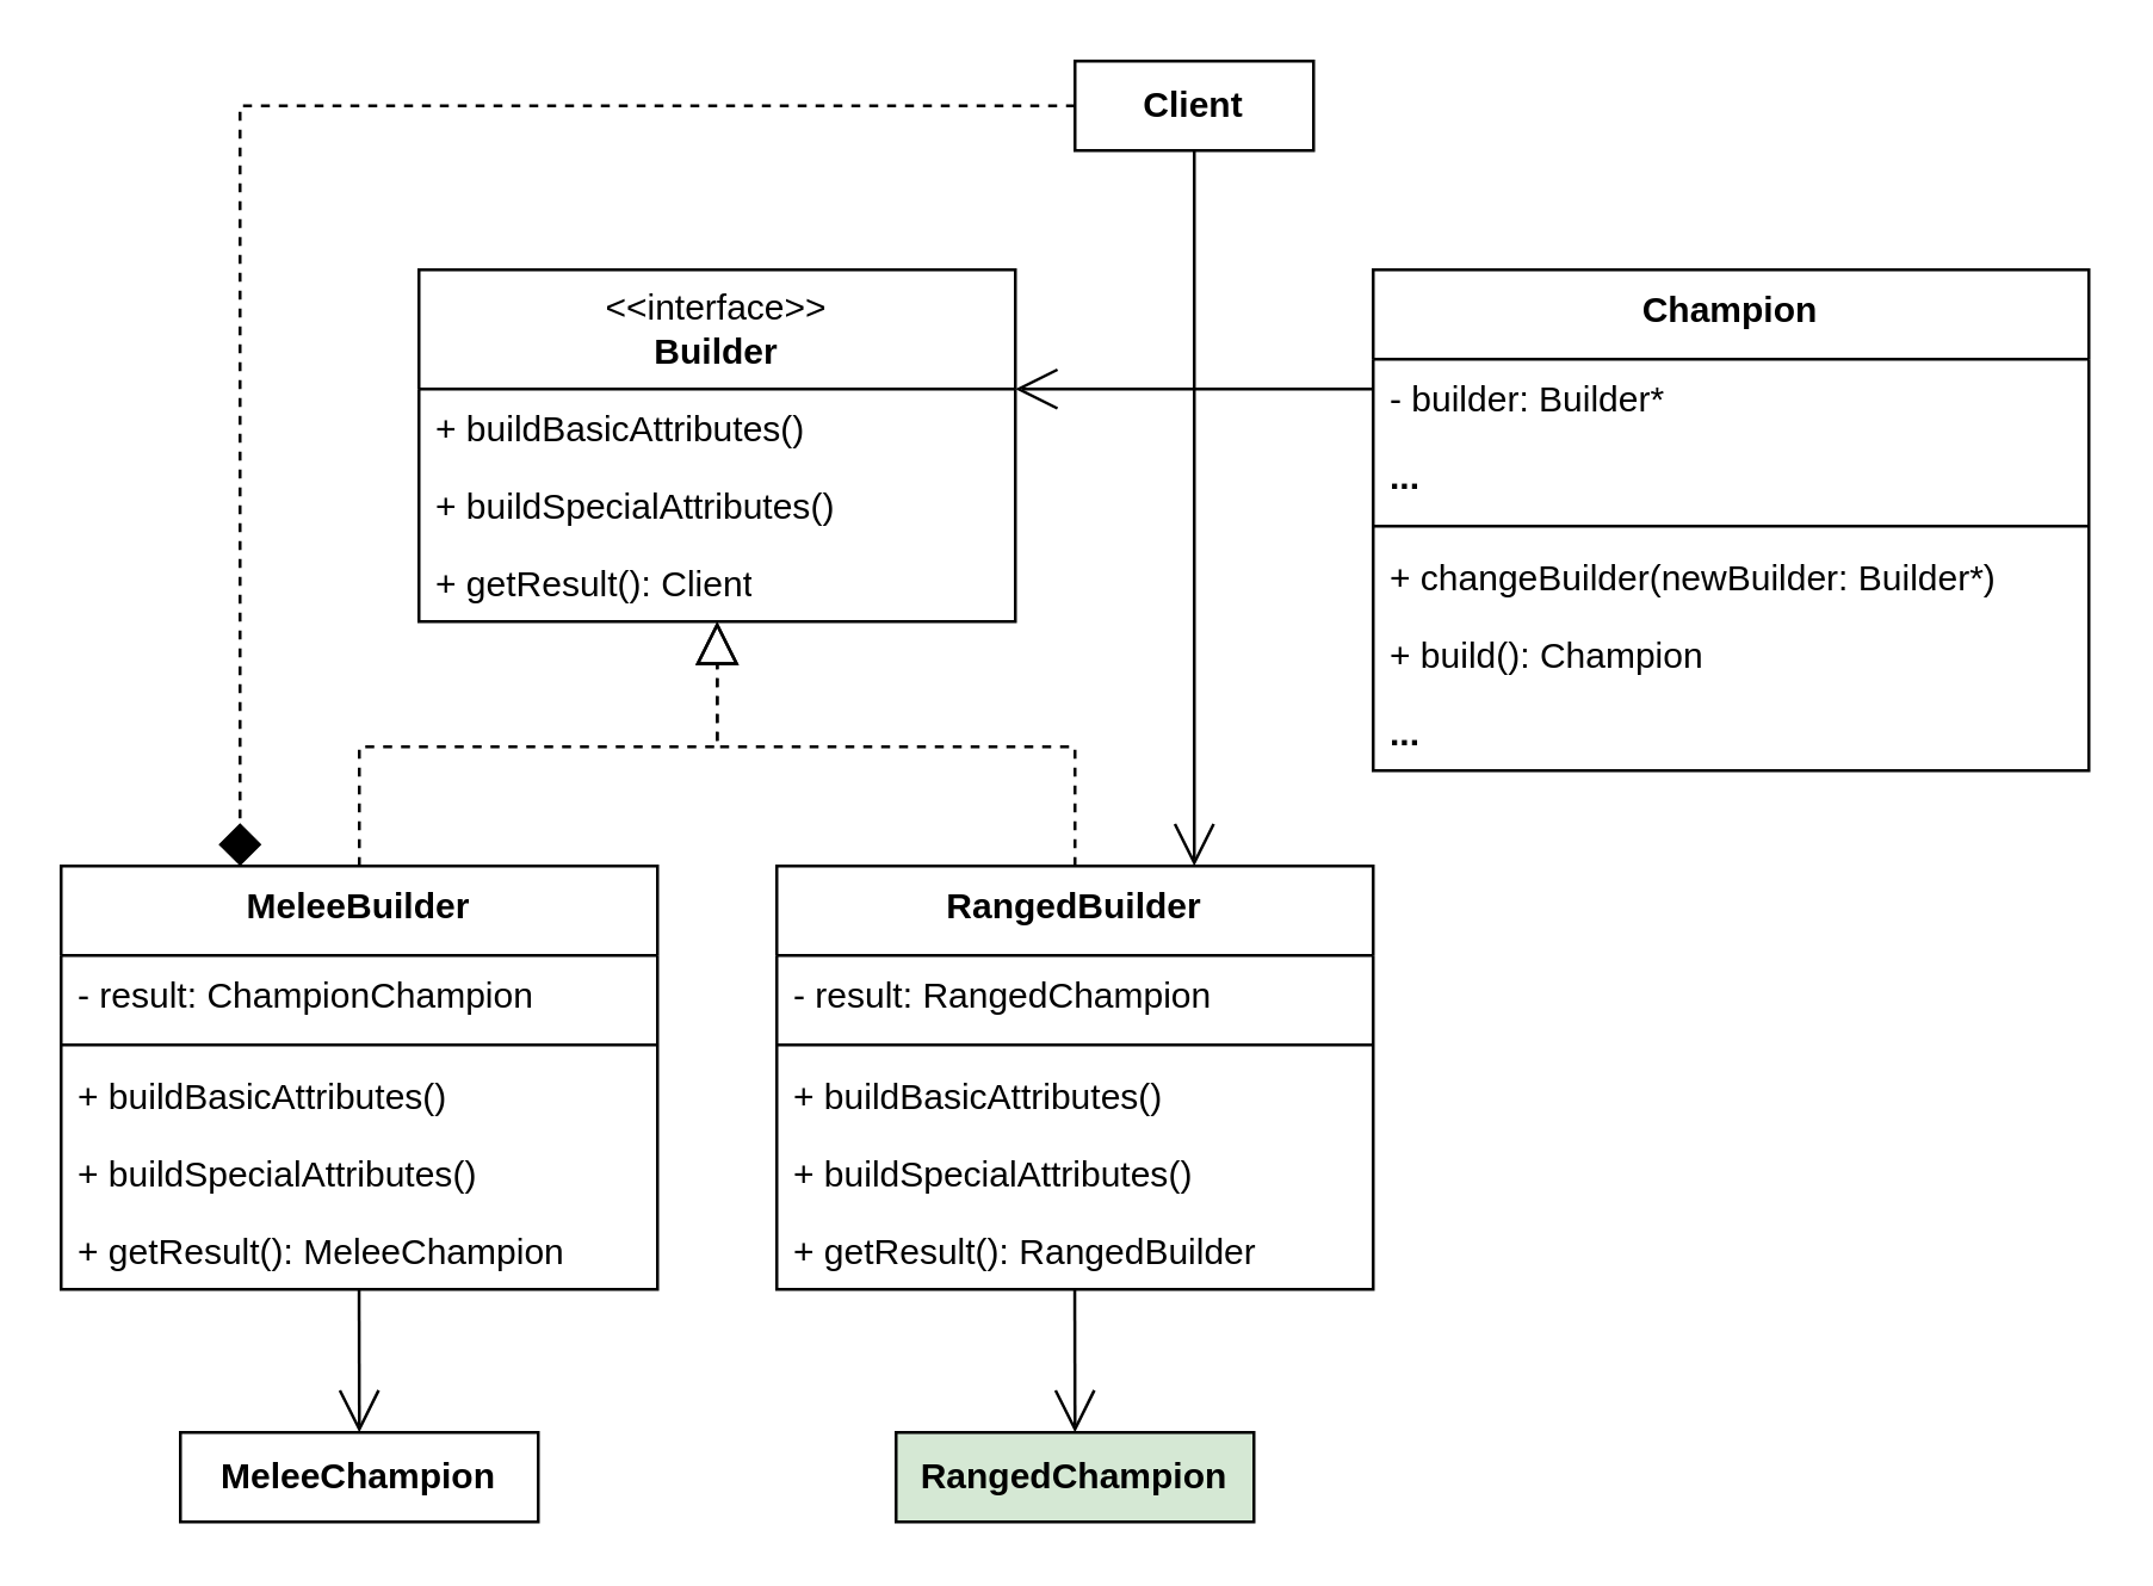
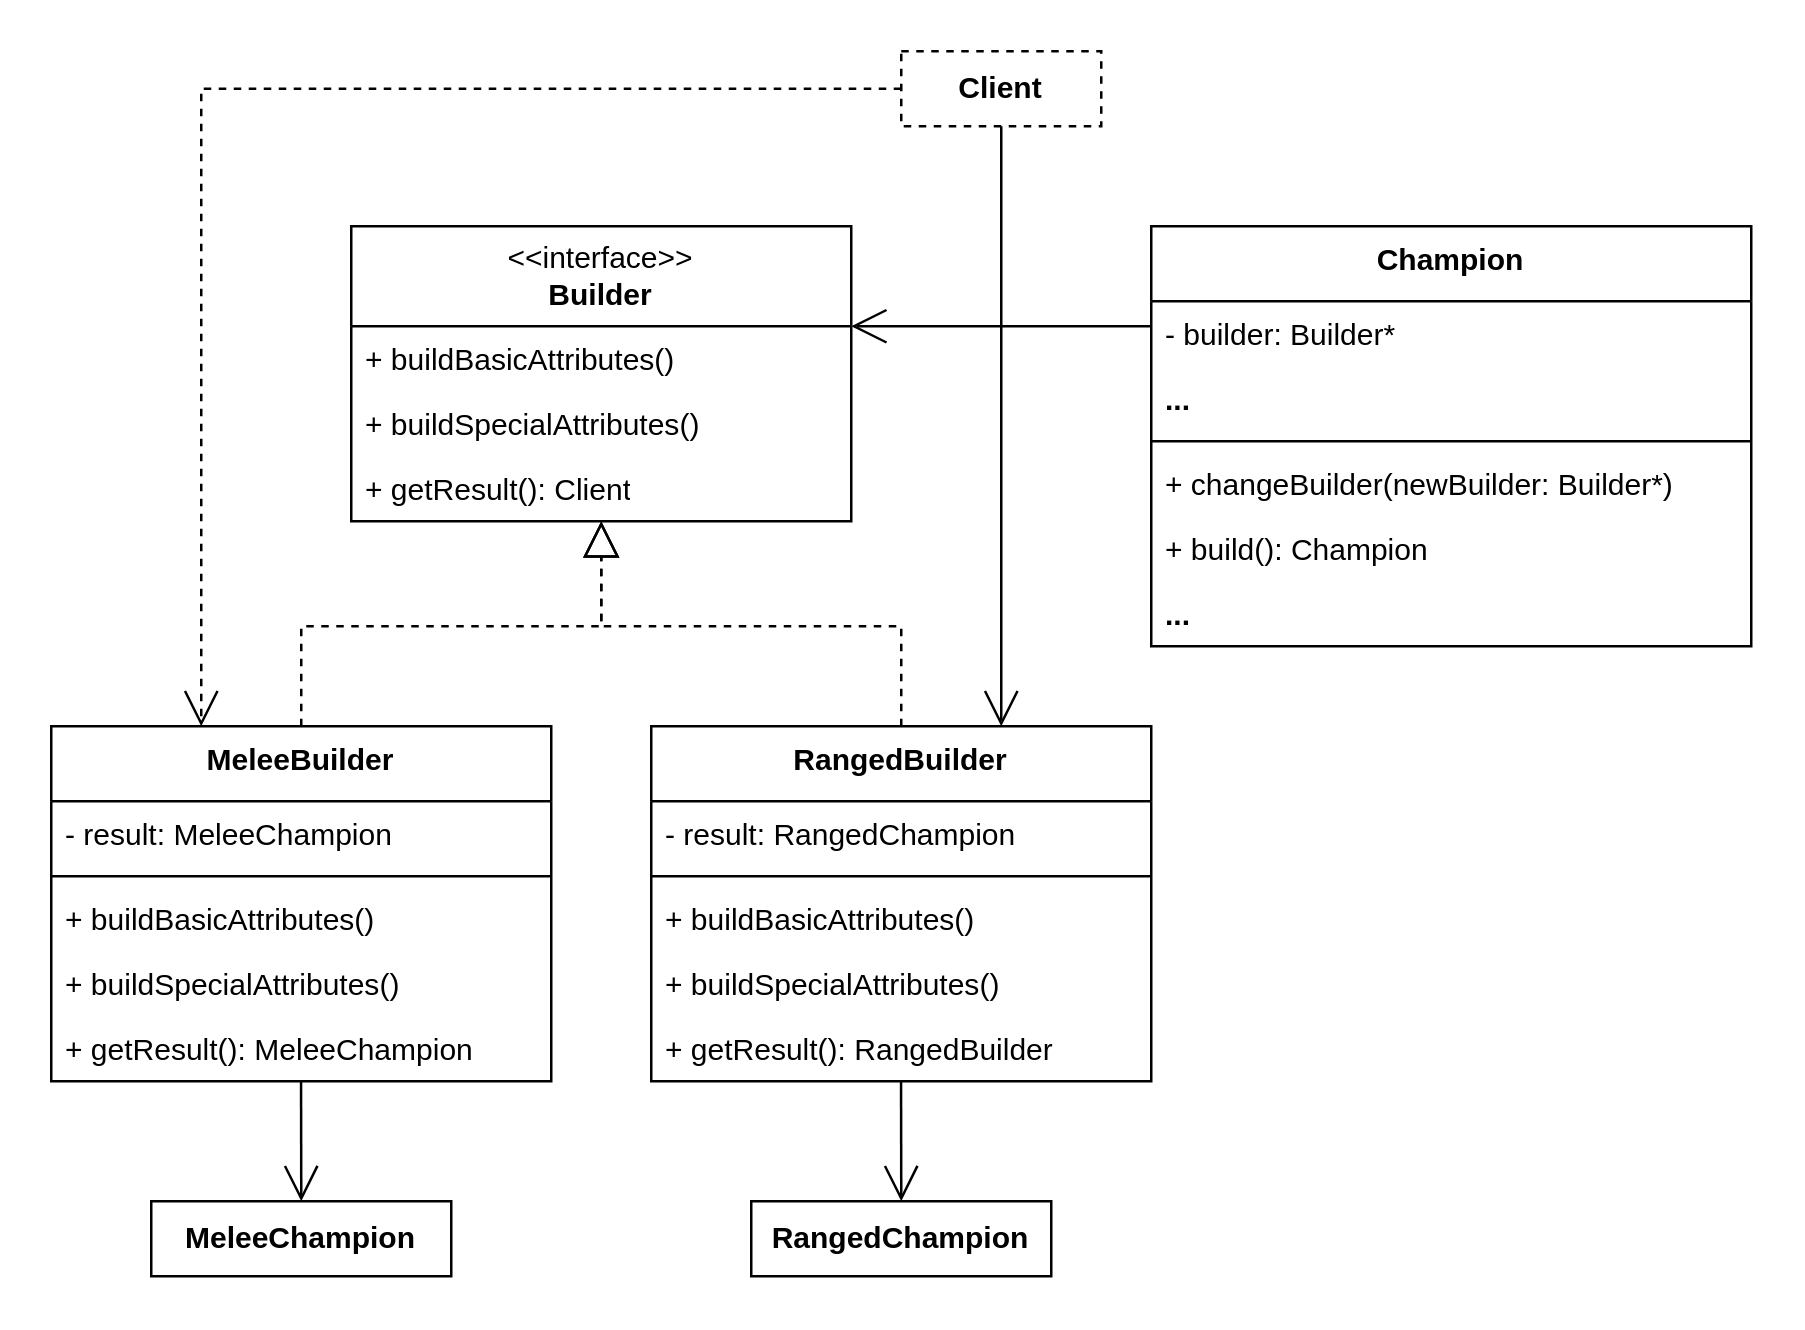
  <mxCell id="0" />
  <mxCell id="1" parent="0" />
  <mxCell id="2" value="&amp;lt;&amp;lt;interface&amp;gt;&amp;gt;&lt;br style=&quot;border-color: var(--border-color);&quot;&gt;&lt;b style=&quot;border-color: var(--border-color);&quot;&gt;Builder&lt;/b&gt;" style="swimlane;fontStyle=0;childLayout=stackLayout;horizontal=1;startSize=40;fillColor=none;horizontalStack=0;resizeParent=1;resizeParentMax=0;resizeLast=0;collapsible=1;marginBottom=0;whiteSpace=wrap;html=1;" vertex="1" parent="1"><mxGeometry x="140" y="90" width="200" height="118" as="geometry" /></mxCell>
  <mxCell id="3" value="+&amp;nbsp;buildBasicAttributes(&lt;span style=&quot;background-color: initial;&quot;&gt;)&lt;/span&gt;" style="text;strokeColor=none;fillColor=none;align=left;verticalAlign=top;spacingLeft=4;spacingRight=4;overflow=hidden;rotatable=0;points=[[0,0.5],[1,0.5]];portConstraint=eastwest;whiteSpace=wrap;html=1;" vertex="1" parent="2"><mxGeometry y="40" width="200" height="26" as="geometry" /></mxCell>
  <mxCell id="4" value="+&amp;nbsp;buildSpecialAttributes&lt;span style=&quot;background-color: initial;&quot;&gt;(&lt;/span&gt;&lt;span style=&quot;background-color: initial;&quot;&gt;)&lt;/span&gt;" style="text;strokeColor=none;fillColor=none;align=left;verticalAlign=top;spacingLeft=4;spacingRight=4;overflow=hidden;rotatable=0;points=[[0,0.5],[1,0.5]];portConstraint=eastwest;whiteSpace=wrap;html=1;" vertex="1" parent="2"><mxGeometry y="66" width="200" height="26" as="geometry" /></mxCell>
  <mxCell id="5" value="+&amp;nbsp;getResult&lt;span style=&quot;background-color: initial;&quot;&gt;(&lt;/span&gt;&lt;span style=&quot;background-color: initial;&quot;&gt;): Client&lt;/span&gt;" style="text;strokeColor=none;fillColor=none;align=left;verticalAlign=top;spacingLeft=4;spacingRight=4;overflow=hidden;rotatable=0;points=[[0,0.5],[1,0.5]];portConstraint=eastwest;whiteSpace=wrap;html=1;" vertex="1" parent="2"><mxGeometry y="92" width="200" height="26" as="geometry" /></mxCell>
  <mxCell id="6" value="MeleeBuilder" style="swimlane;fontStyle=1;align=center;verticalAlign=top;childLayout=stackLayout;horizontal=1;startSize=30;horizontalStack=0;resizeParent=1;resizeParentMax=0;resizeLast=0;collapsible=1;marginBottom=0;whiteSpace=wrap;html=1;" vertex="1" parent="1"><mxGeometry x="20" y="290" width="200" height="142" as="geometry" /></mxCell>
- <mxCell id="7" value="- result&lt;span style=&quot;background-color: initial;&quot;&gt;: Champion&lt;/span&gt;Champion" style="text;strokeColor=none;fillColor=none;align=left;verticalAlign=top;spacingLeft=4;spacingRight=4;overflow=hidden;rotatable=0;points=[[0,0.5],[1,0.5]];portConstraint=eastwest;whiteSpace=wrap;html=1;" vertex="1" parent="6"><mxGeometry y="30" width="200" height="26" as="geometry" /></mxCell>
+ <mxCell id="7" value="- result&lt;span style=&quot;background-color: initial;&quot;&gt;: Melee&lt;/span&gt;Champion" style="text;strokeColor=none;fillColor=none;align=left;verticalAlign=top;spacingLeft=4;spacingRight=4;overflow=hidden;rotatable=0;points=[[0,0.5],[1,0.5]];portConstraint=eastwest;whiteSpace=wrap;html=1;" vertex="1" parent="6"><mxGeometry y="30" width="200" height="26" as="geometry" /></mxCell>
  <mxCell id="8" value="" style="line;strokeWidth=1;fillColor=none;align=left;verticalAlign=middle;spacingTop=-1;spacingLeft=3;spacingRight=3;rotatable=0;labelPosition=right;points=[];portConstraint=eastwest;strokeColor=inherit;" vertex="1" parent="6"><mxGeometry y="56" width="200" height="8" as="geometry" /></mxCell>
  <mxCell id="9" value="+&amp;nbsp;buildBasicAttributes(&lt;span style=&quot;background-color: initial;&quot;&gt;)&lt;/span&gt;" style="text;strokeColor=none;fillColor=none;align=left;verticalAlign=top;spacingLeft=4;spacingRight=4;overflow=hidden;rotatable=0;points=[[0,0.5],[1,0.5]];portConstraint=eastwest;whiteSpace=wrap;html=1;" vertex="1" parent="6"><mxGeometry y="64" width="200" height="26" as="geometry" /></mxCell>
  <mxCell id="10" value="+&amp;nbsp;buildSpecialAttributes&lt;span style=&quot;background-color: initial;&quot;&gt;(&lt;/span&gt;&lt;span style=&quot;background-color: initial;&quot;&gt;)&lt;/span&gt;" style="text;strokeColor=none;fillColor=none;align=left;verticalAlign=top;spacingLeft=4;spacingRight=4;overflow=hidden;rotatable=0;points=[[0,0.5],[1,0.5]];portConstraint=eastwest;whiteSpace=wrap;html=1;" vertex="1" parent="6"><mxGeometry y="90" width="200" height="26" as="geometry" /></mxCell>
  <mxCell id="11" value="+&amp;nbsp;getResult&lt;span style=&quot;background-color: initial;&quot;&gt;(&lt;/span&gt;&lt;span style=&quot;background-color: initial;&quot;&gt;):&amp;nbsp;&lt;/span&gt;MeleeChampion" style="text;strokeColor=none;fillColor=none;align=left;verticalAlign=top;spacingLeft=4;spacingRight=4;overflow=hidden;rotatable=0;points=[[0,0.5],[1,0.5]];portConstraint=eastwest;whiteSpace=wrap;html=1;" vertex="1" parent="6"><mxGeometry y="116" width="200" height="26" as="geometry" /></mxCell>
  <mxCell id="12" value="RangedBuilder" style="swimlane;fontStyle=1;align=center;verticalAlign=top;childLayout=stackLayout;horizontal=1;startSize=30;horizontalStack=0;resizeParent=1;resizeParentMax=0;resizeLast=0;collapsible=1;marginBottom=0;whiteSpace=wrap;html=1;" vertex="1" parent="1"><mxGeometry x="260" y="290" width="200" height="142" as="geometry" /></mxCell>
  <mxCell id="13" value="- result&lt;span style=&quot;background-color: initial;&quot;&gt;: Ranged&lt;/span&gt;Champion" style="text;strokeColor=none;fillColor=none;align=left;verticalAlign=top;spacingLeft=4;spacingRight=4;overflow=hidden;rotatable=0;points=[[0,0.5],[1,0.5]];portConstraint=eastwest;whiteSpace=wrap;html=1;" vertex="1" parent="12"><mxGeometry y="30" width="200" height="26" as="geometry" /></mxCell>
  <mxCell id="14" value="" style="line;strokeWidth=1;fillColor=none;align=left;verticalAlign=middle;spacingTop=-1;spacingLeft=3;spacingRight=3;rotatable=0;labelPosition=right;points=[];portConstraint=eastwest;strokeColor=inherit;" vertex="1" parent="12"><mxGeometry y="56" width="200" height="8" as="geometry" /></mxCell>
  <mxCell id="15" value="+&amp;nbsp;buildBasicAttributes(&lt;span style=&quot;background-color: initial;&quot;&gt;)&lt;/span&gt;" style="text;strokeColor=none;fillColor=none;align=left;verticalAlign=top;spacingLeft=4;spacingRight=4;overflow=hidden;rotatable=0;points=[[0,0.5],[1,0.5]];portConstraint=eastwest;whiteSpace=wrap;html=1;" vertex="1" parent="12"><mxGeometry y="64" width="200" height="26" as="geometry" /></mxCell>
  <mxCell id="16" value="+&amp;nbsp;buildSpecialAttributes&lt;span style=&quot;background-color: initial;&quot;&gt;(&lt;/span&gt;&lt;span style=&quot;background-color: initial;&quot;&gt;)&lt;/span&gt;" style="text;strokeColor=none;fillColor=none;align=left;verticalAlign=top;spacingLeft=4;spacingRight=4;overflow=hidden;rotatable=0;points=[[0,0.5],[1,0.5]];portConstraint=eastwest;whiteSpace=wrap;html=1;" vertex="1" parent="12"><mxGeometry y="90" width="200" height="26" as="geometry" /></mxCell>
  <mxCell id="17" value="+&amp;nbsp;getResult&lt;span style=&quot;background-color: initial;&quot;&gt;(&lt;/span&gt;&lt;span style=&quot;background-color: initial;&quot;&gt;):&amp;nbsp;&lt;/span&gt;RangedBuilder" style="text;strokeColor=none;fillColor=none;align=left;verticalAlign=top;spacingLeft=4;spacingRight=4;overflow=hidden;rotatable=0;points=[[0,0.5],[1,0.5]];portConstraint=eastwest;whiteSpace=wrap;html=1;" vertex="1" parent="12"><mxGeometry y="116" width="200" height="26" as="geometry" /></mxCell>
  <mxCell id="18" value="" style="endArrow=block;dashed=1;endFill=0;endSize=12;html=1;rounded=0;exitX=0.5;exitY=0;exitDx=0;exitDy=0;entryX=0.5;entryY=1;entryDx=0;entryDy=0;" edge="1" parent="1" source="6" target="2"><mxGeometry width="160" relative="1" as="geometry"><mxPoint x="10" y="334" as="sourcePoint" /><mxPoint x="240" y="220" as="targetPoint" /><Array as="points"><mxPoint x="120" y="250" /><mxPoint x="240" y="250" /></Array></mxGeometry></mxCell>
  <mxCell id="19" value="" style="endArrow=block;dashed=1;endFill=0;endSize=12;html=1;rounded=0;exitX=0.5;exitY=0;exitDx=0;exitDy=0;entryX=0.5;entryY=1;entryDx=0;entryDy=0;" edge="1" parent="1" source="12"><mxGeometry width="160" relative="1" as="geometry"><mxPoint x="120" y="290" as="sourcePoint" /><mxPoint x="240" y="208" as="targetPoint" /><Array as="points"><mxPoint x="360" y="250" /><mxPoint x="240" y="250" /></Array></mxGeometry></mxCell>
  <mxCell id="20" value="" style="endArrow=open;endFill=1;endSize=12;html=1;rounded=0;" edge="1" parent="1"><mxGeometry width="160" relative="1" as="geometry"><mxPoint x="119.92" y="432" as="sourcePoint" /><mxPoint x="120" y="480" as="targetPoint" /><Array as="points" /></mxGeometry></mxCell>
  <mxCell id="21" value="&lt;b&gt;Melee&lt;span style=&quot;text-align: left;&quot;&gt;Champion&lt;/span&gt;&lt;/b&gt;" style="html=1;whiteSpace=wrap;" vertex="1" parent="1"><mxGeometry x="60" y="480" width="120" height="30" as="geometry" /></mxCell>
  <mxCell id="22" value="" style="endArrow=open;endFill=1;endSize=12;html=1;rounded=0;" edge="1" parent="1"><mxGeometry width="160" relative="1" as="geometry"><mxPoint x="359.92" y="432" as="sourcePoint" /><mxPoint x="360" y="480" as="targetPoint" /><Array as="points" /></mxGeometry></mxCell>
- <mxCell id="23" value="&lt;b&gt;Ranged&lt;span style=&quot;text-align: left;&quot;&gt;Champion&lt;/span&gt;&lt;/b&gt;" style="html=1;whiteSpace=wrap;fillColor=#d5e8d4;" vertex="1" parent="1"><mxGeometry x="300" y="480" width="120" height="30" as="geometry" /></mxCell>
+ <mxCell id="23" value="&lt;b&gt;Ranged&lt;span style=&quot;text-align: left;&quot;&gt;Champion&lt;/span&gt;&lt;/b&gt;" style="html=1;whiteSpace=wrap;" vertex="1" parent="1"><mxGeometry x="300" y="480" width="120" height="30" as="geometry" /></mxCell>
  <mxCell id="24" value="Champion" style="swimlane;fontStyle=1;align=center;verticalAlign=top;childLayout=stackLayout;horizontal=1;startSize=30;horizontalStack=0;resizeParent=1;resizeParentMax=0;resizeLast=0;collapsible=1;marginBottom=0;whiteSpace=wrap;html=1;" vertex="1" parent="1"><mxGeometry x="460" y="90" width="240" height="168" as="geometry" /></mxCell>
  <mxCell id="25" value="-&amp;nbsp;builder&lt;span style=&quot;background-color: initial;&quot;&gt;:&amp;nbsp;Builder*&lt;/span&gt;" style="text;strokeColor=none;fillColor=none;align=left;verticalAlign=top;spacingLeft=4;spacingRight=4;overflow=hidden;rotatable=0;points=[[0,0.5],[1,0.5]];portConstraint=eastwest;whiteSpace=wrap;html=1;" vertex="1" parent="24"><mxGeometry y="30" width="240" height="26" as="geometry" /></mxCell>
  <mxCell id="26" value="&lt;b&gt;...&lt;/b&gt;" style="text;strokeColor=none;fillColor=none;align=left;verticalAlign=top;spacingLeft=4;spacingRight=4;overflow=hidden;rotatable=0;points=[[0,0.5],[1,0.5]];portConstraint=eastwest;whiteSpace=wrap;html=1;" vertex="1" parent="24"><mxGeometry y="56" width="240" height="26" as="geometry" /></mxCell>
  <mxCell id="27" value="" style="line;strokeWidth=1;fillColor=none;align=left;verticalAlign=middle;spacingTop=-1;spacingLeft=3;spacingRight=3;rotatable=0;labelPosition=right;points=[];portConstraint=eastwest;strokeColor=inherit;" vertex="1" parent="24"><mxGeometry y="82" width="240" height="8" as="geometry" /></mxCell>
  <mxCell id="28" value="+&amp;nbsp;changeBuilder&lt;span style=&quot;background-color: initial;&quot;&gt;(newBuilder: Builder*&lt;/span&gt;&lt;span style=&quot;background-color: initial;&quot;&gt;)&lt;/span&gt;" style="text;strokeColor=none;fillColor=none;align=left;verticalAlign=top;spacingLeft=4;spacingRight=4;overflow=hidden;rotatable=0;points=[[0,0.5],[1,0.5]];portConstraint=eastwest;whiteSpace=wrap;html=1;" vertex="1" parent="24"><mxGeometry y="90" width="240" height="26" as="geometry" /></mxCell>
  <mxCell id="29" value="+&amp;nbsp;build&lt;span style=&quot;background-color: initial;&quot;&gt;(): Champion&lt;/span&gt;" style="text;strokeColor=none;fillColor=none;align=left;verticalAlign=top;spacingLeft=4;spacingRight=4;overflow=hidden;rotatable=0;points=[[0,0.5],[1,0.5]];portConstraint=eastwest;whiteSpace=wrap;html=1;" vertex="1" parent="24"><mxGeometry y="116" width="240" height="26" as="geometry" /></mxCell>
  <mxCell id="30" value="&lt;b&gt;...&lt;/b&gt;" style="text;strokeColor=none;fillColor=none;align=left;verticalAlign=top;spacingLeft=4;spacingRight=4;overflow=hidden;rotatable=0;points=[[0,0.5],[1,0.5]];portConstraint=eastwest;whiteSpace=wrap;html=1;" vertex="1" parent="24"><mxGeometry y="142" width="240" height="26" as="geometry" /></mxCell>
  <mxCell id="31" value="" style="endArrow=open;endFill=1;endSize=12;html=1;rounded=0;" edge="1" parent="1"><mxGeometry width="160" relative="1" as="geometry"><mxPoint x="460" y="130" as="sourcePoint" /><mxPoint x="340" y="130" as="targetPoint" /><Array as="points" /></mxGeometry></mxCell>
- <mxCell id="32" value="&lt;b&gt;Client&lt;/b&gt;" style="html=1;whiteSpace=wrap;" vertex="1" parent="1"><mxGeometry x="360" y="20" width="80" height="30" as="geometry" /></mxCell>
- <mxCell id="33" value="" style="endArrow=diamond;endSize=12;dashed=1;html=1;rounded=0;exitX=0;exitY=0.5;exitDx=0;exitDy=0;entryX=0.3;entryY=0;entryDx=0;entryDy=0;entryPerimeter=0;" edge="1" parent="1" source="32" target="6"><mxGeometry width="160" relative="1" as="geometry"><mxPoint x="340" y="40" as="sourcePoint" /><mxPoint x="80" y="280" as="targetPoint" /><Array as="points"><mxPoint x="80" y="35" /></Array></mxGeometry></mxCell>
+ <mxCell id="32" value="&lt;b&gt;Client&lt;/b&gt;" style="html=1;whiteSpace=wrap;dashed=1;" vertex="1" parent="1"><mxGeometry x="360" y="20" width="80" height="30" as="geometry" /></mxCell>
+ <mxCell id="33" value="" style="endArrow=open;endSize=12;dashed=1;html=1;rounded=0;exitX=0;exitY=0.5;exitDx=0;exitDy=0;entryX=0.3;entryY=0;entryDx=0;entryDy=0;entryPerimeter=0;" edge="1" parent="1" source="32" target="6"><mxGeometry width="160" relative="1" as="geometry"><mxPoint x="340" y="40" as="sourcePoint" /><mxPoint x="80" y="280" as="targetPoint" /><Array as="points"><mxPoint x="80" y="35" /></Array></mxGeometry></mxCell>
  <mxCell id="34" value="" style="endArrow=open;endSize=12;dashed=0;html=1;rounded=0;exitX=0.5;exitY=1;exitDx=0;exitDy=0;entryX=0.7;entryY=0;entryDx=0;entryDy=0;entryPerimeter=0;" edge="1" parent="1" source="32" target="12"><mxGeometry width="160" relative="1" as="geometry"><mxPoint x="390" y="45" as="sourcePoint" /><mxPoint x="400" y="280" as="targetPoint" /><Array as="points" /></mxGeometry></mxCell>
